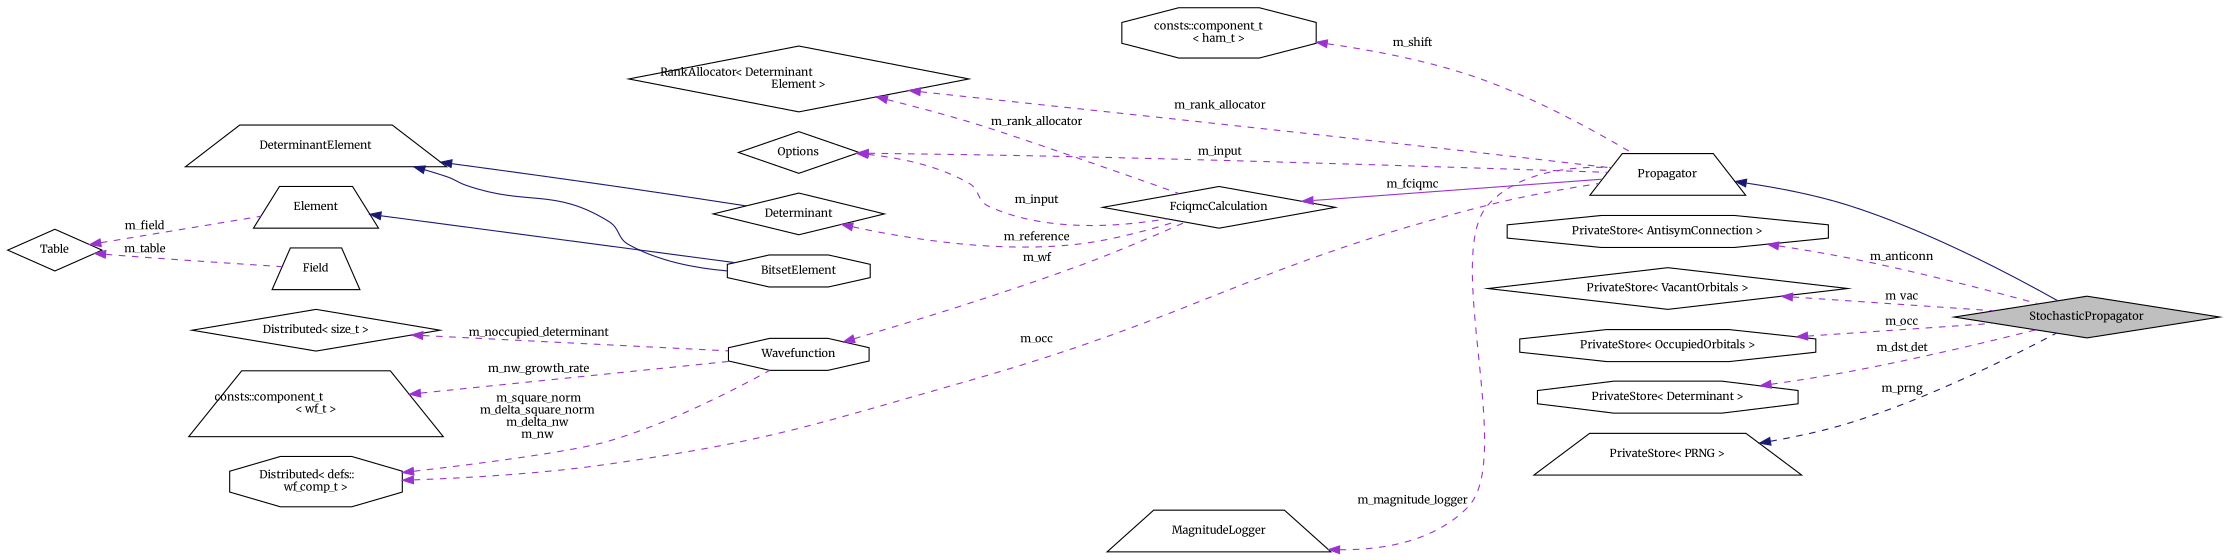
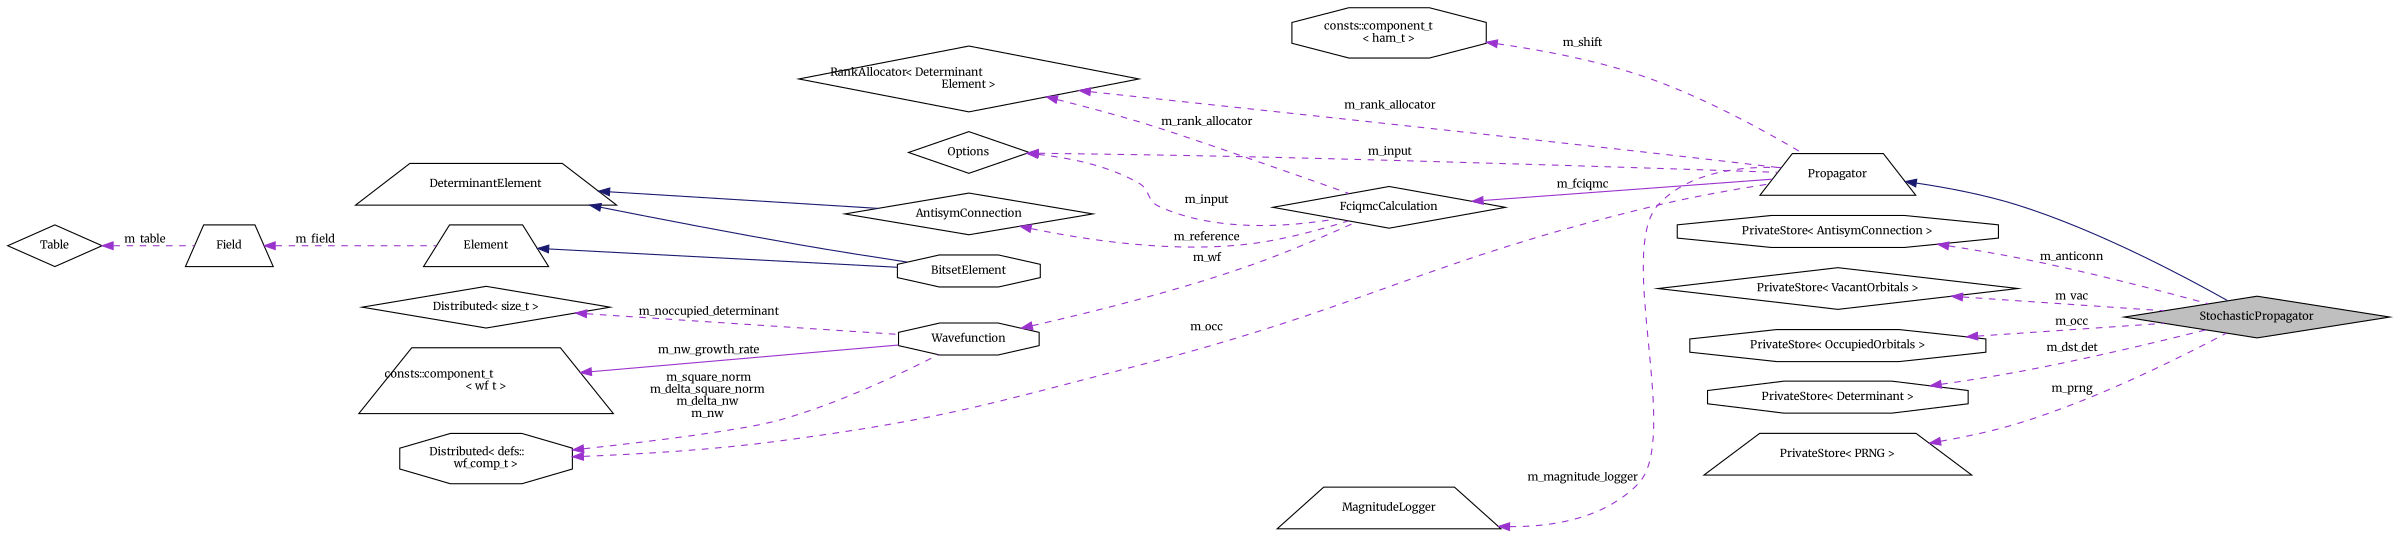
  digraph {
    fontname=Merriweather
    rankdir=LR
    node [color=black fillcolor=white fontname=Merriweather fontsize=10 shape=diamond style=filled]
    edge [color=darkorchid3 dir=back fontname=Merriweather fontsize=10 labelfontname=Helvetica labelfontsize=10 style=dashed]
    n1 [fillcolor=grey75 fontcolor=black height=0.2 label=StochasticPropagator width=0.4]
    n2 [height=0.2 label=Propagator shape=trapezium width=0.4]
    n3 [height=0.2 label="consts::component_t\l\< ham_t \>" shape=octagon width=0.4]
    n4 [height=0.2 label=Options width=0.4]
    n5 [height=0.2 label=FciqmcCalculation width=0.4]
    n6 [height=0.2 label="RankAllocator\< Determinant\lElement \>" width=0.4]
-   n7 [height=0.2 label=Determinant width=0.4]
+   n7 [height=0.2 label=AntisymConnection width=0.4]
    n8 [height=0.2 label=DeterminantElement shape=trapezium width=0.4]
    n9 [height=0.2 label=BitsetElement shape=octagon width=0.4]
    n10 [height=0.2 label=Element shape=trapezium width=0.4]
    n11 [height=0.2 label=Field shape=trapezium width=0.4]
    n12 [height=0.2 label=Table width=0.4]
    n13 [height=0.2 label=Wavefunction shape=octagon width=0.4]
    n14 [height=0.2 label="Distributed\< defs::\lwf_comp_t \>" shape=octagon width=0.4]
    n15 [height=0.2 label="consts::component_t\l\< wf_t \>" shape=trapezium width=0.4]
    n16 [height=0.2 label="Distributed\< size_t \>" width=0.4]
    n17 [height=0.2 label=MagnitudeLogger shape=trapezium width=0.4]
    n18 [height=0.2 label="PrivateStore\< AntisymConnection \>" shape=octagon width=0.4]
    n19 [height=0.2 label="PrivateStore\< VacantOrbitals \>" width=0.4]
    n20 [height=0.2 label="PrivateStore\< OccupiedOrbitals \>" shape=octagon width=0.4]
    n21 [height=0.2 label="PrivateStore\< Determinant \>" shape=octagon width=0.4]
    n22 [height=0.2 label="PrivateStore\< PRNG \>" shape=trapezium width=0.4]
    n2 -> n1 [color=midnightblue style=solid]
    n3 -> n2 [label=" m_shift"]
    n4 -> n2 [label=" m_input"]
    n4 -> n5 [label=" m_input"]
    n5 -> n2 [label=" m_fciqmc" style=solid]
    n6 -> n2 [label=" m_rank_allocator"]
    n6 -> n5 [label=" m_rank_allocator"]
    n7 -> n5 [label=" m_reference"]
    n8 -> n7 [color=midnightblue style=solid]
    n8 -> n9 [color=midnightblue style=solid]
    n10 -> n9 [color=midnightblue style=solid]
-   n12 -> n10 [label=" m_field"]
+   n11 -> n10 [label=" m_field"]
    n12 -> n11 [label=" m_table"]
    n13 -> n5 [label=" m_wf"]
    n14 -> n2 [label=" m_occ"]
    n14 -> n13 [label=" m_square_norm\nm_delta_square_norm\nm_delta_nw\nm_nw"]
-   n15 -> n13 [label=" m_nw_growth_rate"]
+   n15 -> n13 [label=" m_nw_growth_rate" style=solid]
    n16 -> n13 [label=" m_noccupied_determinant"]
    n17 -> n2 [label=" m_magnitude_logger"]
    n18 -> n1 [label=" m_anticonn"]
    n19 -> n1 [label=" m_vac"]
    n20 -> n1 [label=" m_occ"]
    n21 -> n1 [label=" m_dst_det"]
-   n22 -> n1 [color=midnightblue label=" m_prng"]
+   n22 -> n1 [label=" m_prng"]
  }
